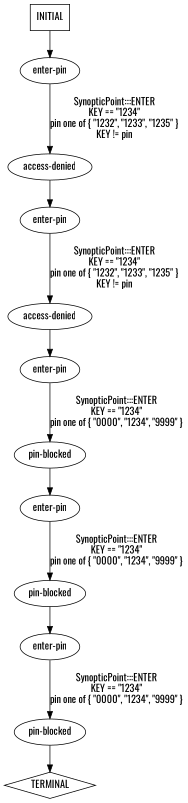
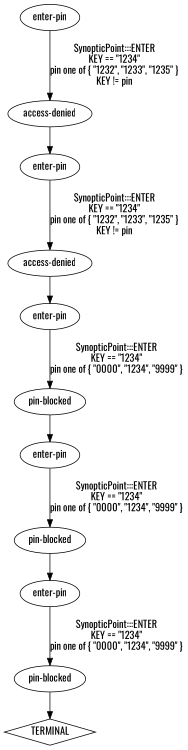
  digraph {
    fontname=Oswald
    node [fontname=Oswald]
    edge [fontname=Oswald]
    n1 [label="access-denied"]
    n2 [label="enter-pin"]
    n3 [label="access-denied"]
    n4 [label="enter-pin"]
    n5 [label="enter-pin"]
    n6 [label="pin-blocked"]
    n7 [label="enter-pin"]
    n8 [label="pin-blocked"]
    n9 [label="enter-pin"]
    n10 [label="pin-blocked"]
    n11 [label=TERMINAL shape=diamond]
-   n12 [label=INITIAL shape=box]
    n1 -> n2
    n2 -> n3 [label="SynopticPoint:::ENTER\nKEY == \"1234\"\npin one of { \"1232\", \"1233\", \"1235\" }\nKEY != pin\n"]
    n3 -> n4
    n4 -> n6 [label="SynopticPoint:::ENTER\nKEY == \"1234\"\npin one of { \"0000\", \"1234\", \"9999\" }\n"]
    n5 -> n1 [label="SynopticPoint:::ENTER\nKEY == \"1234\"\npin one of { \"1232\", \"1233\", \"1235\" }\nKEY != pin\n"]
    n6 -> n7
    n7 -> n8 [label="SynopticPoint:::ENTER\nKEY == \"1234\"\npin one of { \"0000\", \"1234\", \"9999\" }\n"]
    n8 -> n9
    n9 -> n10 [label="SynopticPoint:::ENTER\nKEY == \"1234\"\npin one of { \"0000\", \"1234\", \"9999\" }\n"]
    n10 -> n11
-   n12 -> n5
  }
